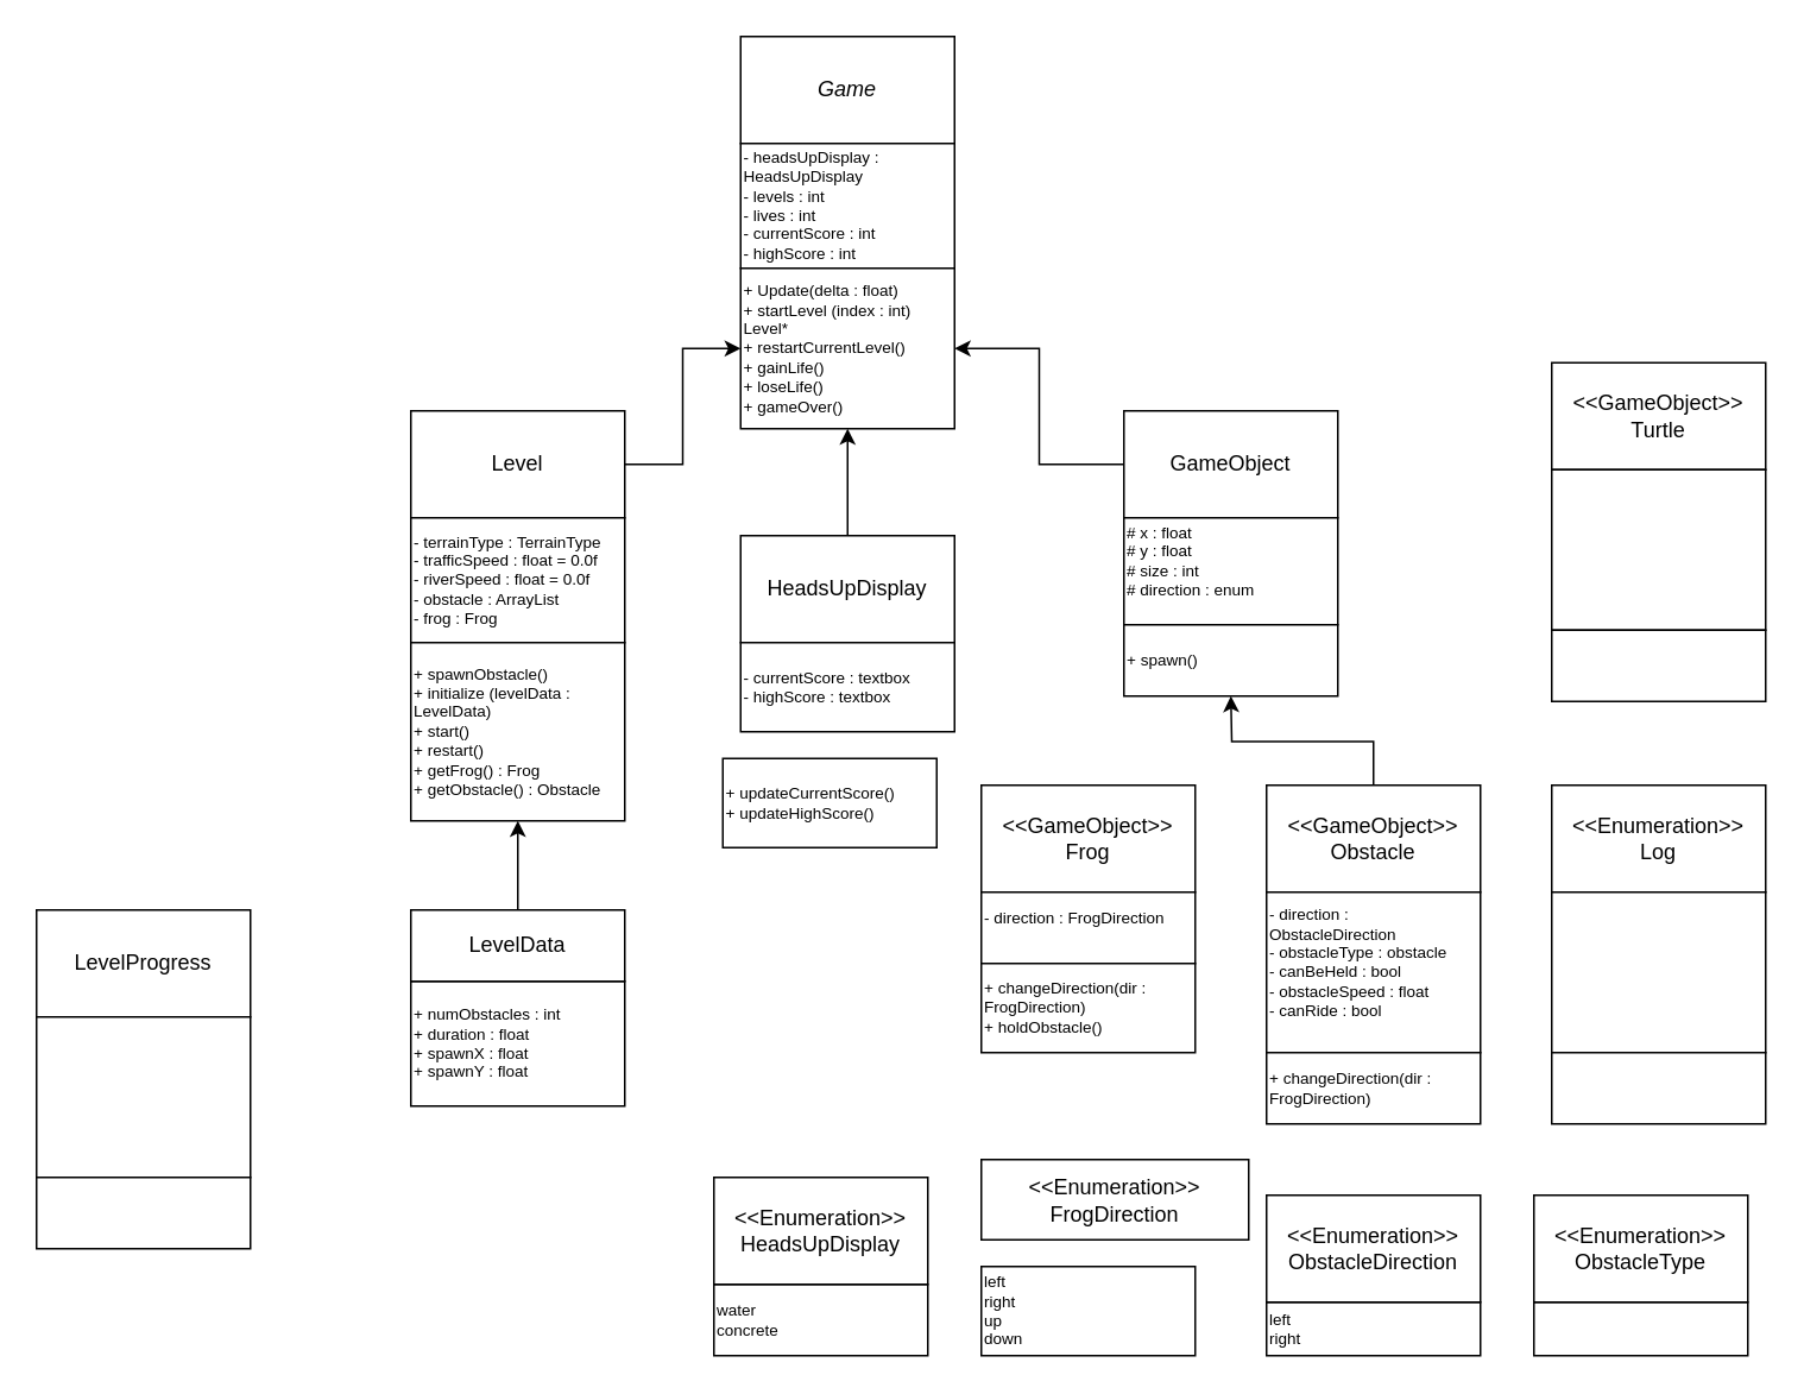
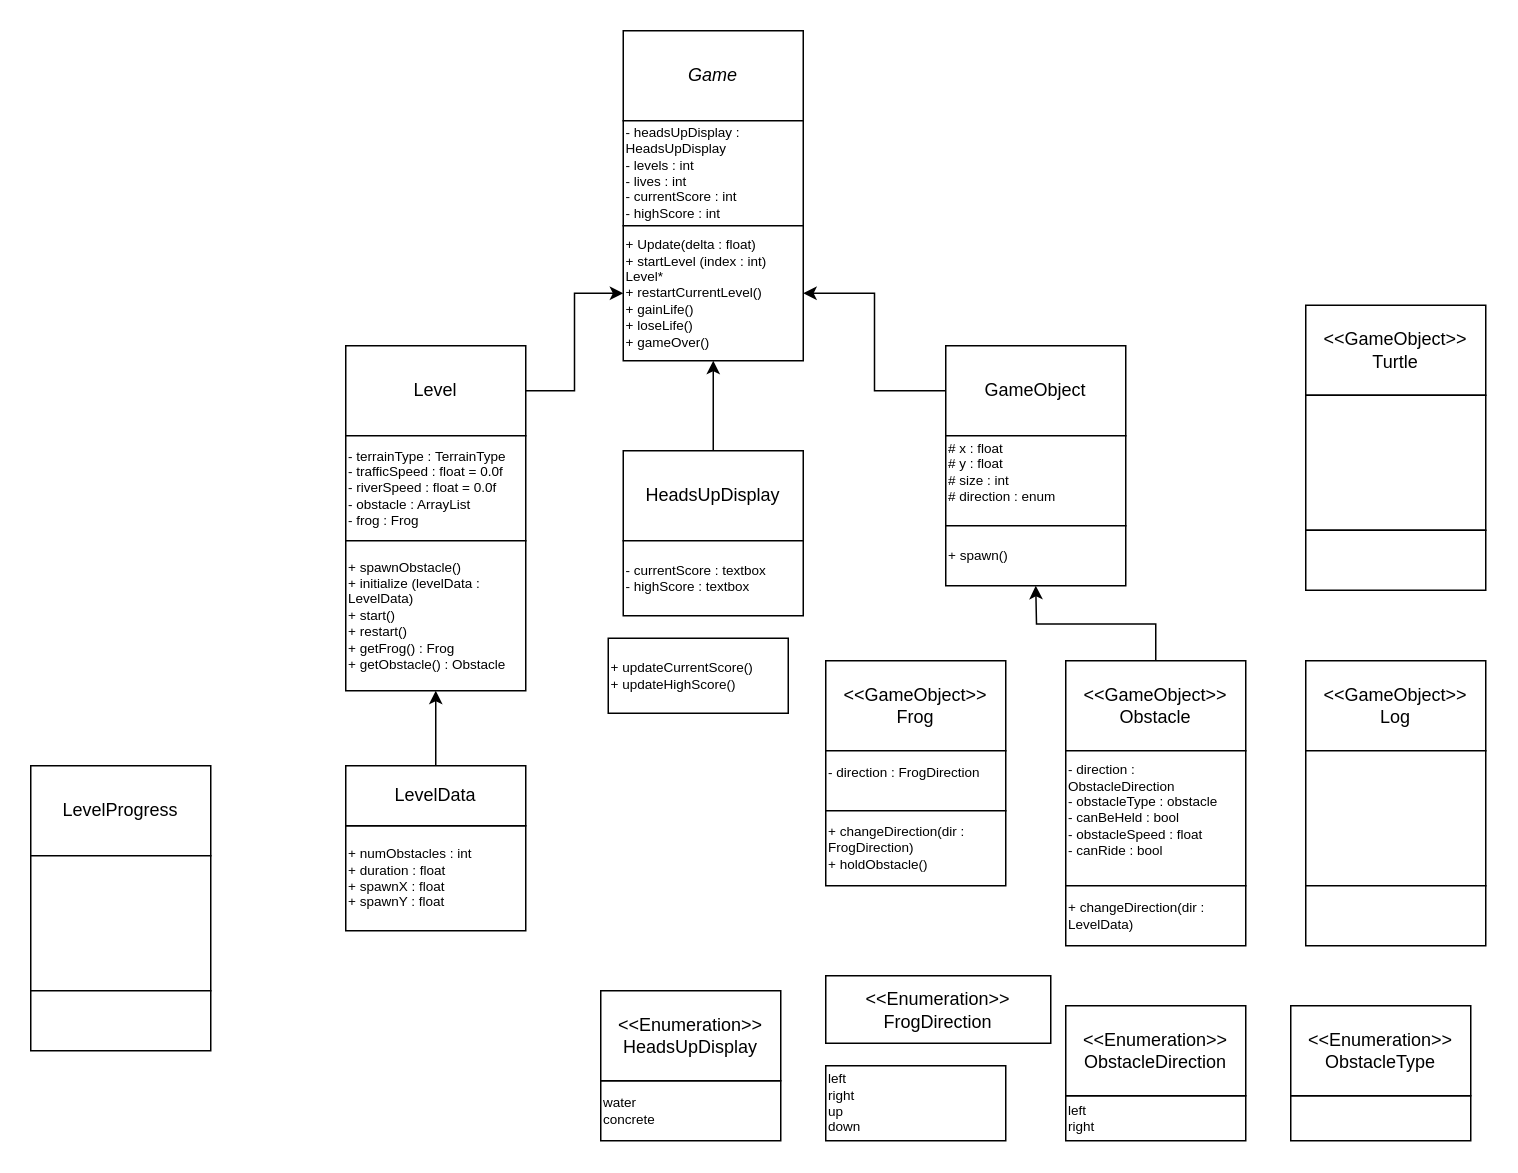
  <mxCell id="0" />
  <mxCell id="1" parent="0" />
  <mxCell id="2" value="&lt;i&gt;Game&lt;/i&gt;" style="rounded=0;whiteSpace=wrap;html=1;" parent="1" vertex="1"><mxGeometry x="415" y="20" width="120" height="60" as="geometry" /></mxCell>
  <mxCell id="3" style="edgeStyle=orthogonalEdgeStyle;rounded=0;orthogonalLoop=1;jettySize=auto;html=1;entryX=0;entryY=0.5;entryDx=0;entryDy=0;" edge="1" parent="1" source="4" target="12"><mxGeometry relative="1" as="geometry" /></mxCell>
  <mxCell id="4" value="Level" style="rounded=0;whiteSpace=wrap;html=1;" parent="1" vertex="1"><mxGeometry x="230" y="230" width="120" height="60" as="geometry" /></mxCell>
  <mxCell id="5" value="&lt;div&gt;&amp;lt;&amp;lt;GameObject&amp;gt;&amp;gt;&lt;/div&gt;Frog" style="rounded=0;whiteSpace=wrap;html=1;" parent="1" vertex="1"><mxGeometry x="550" y="440" width="120" height="60" as="geometry" /></mxCell>
  <mxCell id="6" style="edgeStyle=orthogonalEdgeStyle;rounded=0;orthogonalLoop=1;jettySize=auto;html=1;entryX=0.5;entryY=1;entryDx=0;entryDy=0;" edge="1" parent="1" source="7" target="12"><mxGeometry relative="1" as="geometry" /></mxCell>
  <mxCell id="7" value="HeadsUpDisplay" style="rounded=0;whiteSpace=wrap;html=1;" parent="1" vertex="1"><mxGeometry x="415" y="300" width="120" height="60" as="geometry" /></mxCell>
  <mxCell id="8" value="- headsUpDisplay : HeadsUpDisplay&lt;div style=&quot;font-size: 9px;&quot;&gt;- levels : int&lt;/div&gt;&lt;div style=&quot;font-size: 9px;&quot;&gt;- lives : int&lt;/div&gt;&lt;div style=&quot;font-size: 9px;&quot;&gt;- currentScore : int&lt;div&gt;- highScore : int&lt;/div&gt;&lt;/div&gt;" style="whiteSpace=wrap;html=1;align=left;fontSize=9;" parent="1" vertex="1"><mxGeometry x="415" y="80" width="120" height="70" as="geometry" /></mxCell>
  <mxCell id="9" value="- terrainType :&amp;nbsp;&lt;span style=&quot;text-align: center;&quot;&gt;&lt;font style=&quot;font-size: 9px;&quot;&gt;TerrainType&lt;/font&gt;&lt;/span&gt;&lt;div style=&quot;font-size: 9px;&quot;&gt;- trafficSpeed : float = 0.0f&lt;/div&gt;&lt;div style=&quot;font-size: 9px;&quot;&gt;- riverSpeed : float = 0.0f&lt;/div&gt;&lt;div style=&quot;font-size: 9px;&quot;&gt;- obstacle : ArrayList&lt;/div&gt;&lt;div style=&quot;font-size: 9px;&quot;&gt;- frog : Frog&lt;/div&gt;" style="whiteSpace=wrap;html=1;align=left;fontSize=9;" parent="1" vertex="1"><mxGeometry x="230" y="290" width="120" height="70" as="geometry" /></mxCell>
  <mxCell id="10" value="- direction : FrogDirection&lt;div&gt;&lt;br&gt;&lt;/div&gt;" style="whiteSpace=wrap;html=1;align=left;fontSize=9;" parent="1" vertex="1"><mxGeometry x="550" y="500" width="120" height="40" as="geometry" /></mxCell>
  <mxCell id="11" value="- currentScore : textbox&lt;div style=&quot;font-size: 9px;&quot;&gt;- highScore : textbox&lt;/div&gt;" style="whiteSpace=wrap;html=1;align=left;fontSize=9;" parent="1" vertex="1"><mxGeometry x="415" y="360" width="120" height="50" as="geometry" /></mxCell>
  <mxCell id="12" value="&lt;div style=&quot;font-size: 9px;&quot;&gt;+ Update(delta : float)&lt;/div&gt;&lt;div style=&quot;&quot;&gt;&lt;span style=&quot;&quot;&gt;+ startLevel (index : int) Level*&lt;/span&gt;&lt;div style=&quot;&quot;&gt;+ restartCurrentLevel()&lt;/div&gt;+ gainLife()&lt;/div&gt;&lt;div style=&quot;font-size: 9px;&quot;&gt;+ loseLife()&lt;/div&gt;&lt;div style=&quot;font-size: 9px;&quot;&gt;+ gameOver()&lt;/div&gt;" style="whiteSpace=wrap;html=1;align=left;fontSize=9;" parent="1" vertex="1"><mxGeometry x="415" y="150" width="120" height="90" as="geometry" /></mxCell>
  <mxCell id="13" value="+ spawnObstacle()&lt;div style=&quot;&quot;&gt;&lt;span style=&quot;&quot;&gt;+ initialize (levelData : LevelData)&lt;/span&gt;&lt;div style=&quot;&quot;&gt;+ start()&lt;/div&gt;&lt;div style=&quot;&quot;&gt;+ restart()&lt;/div&gt;&lt;div style=&quot;&quot;&gt;+ getFrog() : Frog&lt;/div&gt;&lt;div style=&quot;&quot;&gt;+ getObstacle() : Obstacle&lt;/div&gt;&lt;/div&gt;" style="whiteSpace=wrap;html=1;align=left;fontSize=9;" parent="1" vertex="1"><mxGeometry x="230" y="360" width="120" height="100" as="geometry" /></mxCell>
  <mxCell id="14" value="left&lt;div style=&quot;font-size: 9px;&quot;&gt;right&lt;/div&gt;&lt;div style=&quot;font-size: 9px;&quot;&gt;up&lt;/div&gt;&lt;div style=&quot;font-size: 9px;&quot;&gt;down&lt;/div&gt;" style="whiteSpace=wrap;html=1;align=left;fontSize=9;" parent="1" vertex="1"><mxGeometry x="550" y="710" width="120" height="50" as="geometry" /></mxCell>
  <mxCell id="15" value="+ updateCurrentScore()&lt;div style=&quot;font-size: 9px;&quot;&gt;+ updateHighScore()&lt;/div&gt;" style="whiteSpace=wrap;html=1;align=left;fontSize=9;" parent="1" vertex="1"><mxGeometry x="405" y="425" width="120" height="50" as="geometry" /></mxCell>
  <mxCell id="16" value="&lt;div&gt;&amp;lt;&amp;lt;Enumeration&amp;gt;&amp;gt;&lt;br&gt;&lt;/div&gt;FrogDirection" style="rounded=0;whiteSpace=wrap;html=1;" parent="1" vertex="1"><mxGeometry x="550" y="650" width="150" height="45" as="geometry" /></mxCell>
  <mxCell id="17" value="+ changeDirection(dir : FrogDirection)&lt;div&gt;+ holdObstacle()&lt;/div&gt;" style="whiteSpace=wrap;html=1;align=left;fontSize=9;" parent="1" vertex="1"><mxGeometry x="550" y="540" width="120" height="50" as="geometry" /></mxCell>
  <mxCell id="18" style="edgeStyle=orthogonalEdgeStyle;rounded=0;orthogonalLoop=1;jettySize=auto;html=1;exitX=0.5;exitY=0;exitDx=0;exitDy=0;" edge="1" parent="1" source="19"><mxGeometry relative="1" as="geometry"><mxPoint x="690" y="390" as="targetPoint" /></mxGeometry></mxCell>
  <mxCell id="19" value="&lt;div&gt;&amp;lt;&amp;lt;GameObject&amp;gt;&amp;gt;&lt;/div&gt;Obstacle" style="rounded=0;whiteSpace=wrap;html=1;" parent="1" vertex="1"><mxGeometry x="710" y="440" width="120" height="60" as="geometry" /></mxCell>
  <mxCell id="20" value="- direction : ObstacleDirection&lt;div&gt;- obstacleType : obstacle&lt;/div&gt;&lt;div&gt;- canBeHeld : bool&lt;/div&gt;&lt;div&gt;- obstacleSpeed : float&lt;/div&gt;&lt;div&gt;- canRide : bool&lt;br&gt;&lt;div&gt;&lt;br&gt;&lt;/div&gt;&lt;/div&gt;" style="whiteSpace=wrap;html=1;align=left;fontSize=9;" parent="1" vertex="1"><mxGeometry x="710" y="500" width="120" height="90" as="geometry" /></mxCell>
- <mxCell id="21" value="+ changeDirection(dir : FrogDirection)" style="whiteSpace=wrap;html=1;align=left;fontSize=9;" parent="1" vertex="1"><mxGeometry x="710" y="590" width="120" height="40" as="geometry" /></mxCell>
+ <mxCell id="21" value="+ changeDirection(dir : LevelData)" style="whiteSpace=wrap;html=1;align=left;fontSize=9;" parent="1" vertex="1"><mxGeometry x="710" y="590" width="120" height="40" as="geometry" /></mxCell>
  <mxCell id="22" style="edgeStyle=orthogonalEdgeStyle;rounded=0;orthogonalLoop=1;jettySize=auto;html=1;entryX=1;entryY=0.5;entryDx=0;entryDy=0;" edge="1" parent="1" source="23" target="12"><mxGeometry relative="1" as="geometry" /></mxCell>
  <mxCell id="23" value="&lt;div&gt;GameObject&lt;/div&gt;" style="rounded=0;whiteSpace=wrap;html=1;" parent="1" vertex="1"><mxGeometry x="630" y="230" width="120" height="60" as="geometry" /></mxCell>
  <mxCell id="24" value="&lt;div style=&quot;font-size: 9px;&quot;&gt;&lt;span style=&quot;font-size: 9px;&quot;&gt;# x : float&lt;/span&gt;&lt;div style=&quot;font-size: 9px;&quot;&gt;# y : float&lt;/div&gt;&lt;div style=&quot;font-size: 9px;&quot;&gt;# size : int&lt;/div&gt;&lt;div style=&quot;font-size: 9px;&quot;&gt;# direction : enum&lt;/div&gt;&lt;div style=&quot;font-size: 9px;&quot;&gt;&lt;br&gt;&lt;/div&gt;&lt;/div&gt;" style="whiteSpace=wrap;html=1;align=left;fontSize=9;" parent="1" vertex="1"><mxGeometry x="630" y="290" width="120" height="60" as="geometry" /></mxCell>
  <mxCell id="25" value="&lt;span style=&quot;font-size: 9px;&quot;&gt;+ spawn()&lt;/span&gt;" style="whiteSpace=wrap;html=1;align=left;fontSize=9;rounded=0;glass=0;" parent="1" vertex="1"><mxGeometry x="630" y="350" width="120" height="40" as="geometry" /></mxCell>
  <mxCell id="26" value="left&lt;div style=&quot;font-size: 9px;&quot;&gt;right&lt;/div&gt;" style="whiteSpace=wrap;html=1;align=left;fontSize=9;" parent="1" vertex="1"><mxGeometry x="710" y="730" width="120" height="30" as="geometry" /></mxCell>
  <mxCell id="27" value="&lt;div&gt;&amp;lt;&amp;lt;Enumeration&amp;gt;&amp;gt;&lt;br&gt;&lt;/div&gt;ObstacleDirection" style="rounded=0;whiteSpace=wrap;html=1;" parent="1" vertex="1"><mxGeometry x="710" y="670" width="120" height="60" as="geometry" /></mxCell>
  <mxCell id="28" value="+ numObstacles : int&lt;div style=&quot;font-size: 9px;&quot;&gt;+ duration : float&lt;/div&gt;&lt;div style=&quot;font-size: 9px;&quot;&gt;+ spawnX : float&lt;/div&gt;&lt;div style=&quot;font-size: 9px;&quot;&gt;+ spawnY : float&lt;/div&gt;" style="rounded=0;whiteSpace=wrap;html=1;align=left;fontSize=9;" parent="1" vertex="1"><mxGeometry x="230" y="550" width="120" height="70" as="geometry" /></mxCell>
  <mxCell id="29" style="edgeStyle=orthogonalEdgeStyle;rounded=0;orthogonalLoop=1;jettySize=auto;html=1;entryX=0.5;entryY=1;entryDx=0;entryDy=0;" edge="1" parent="1" source="30" target="13"><mxGeometry relative="1" as="geometry" /></mxCell>
  <mxCell id="30" value="LevelData" style="rounded=0;whiteSpace=wrap;html=1;" parent="1" vertex="1"><mxGeometry x="230" y="510" width="120" height="40" as="geometry" /></mxCell>
  <mxCell id="31" value="water&lt;div&gt;concrete&lt;/div&gt;" style="whiteSpace=wrap;html=1;align=left;fontSize=9;" vertex="1" parent="1"><mxGeometry x="400" y="720" width="120" height="40" as="geometry" /></mxCell>
  <mxCell id="32" value="&lt;div&gt;&amp;lt;&amp;lt;Enumeration&amp;gt;&amp;gt;&lt;br&gt;&lt;/div&gt;HeadsUpDisplay" style="rounded=0;whiteSpace=wrap;html=1;" vertex="1" parent="1"><mxGeometry x="400" y="660" width="120" height="60" as="geometry" /></mxCell>
- <mxCell id="33" value="&lt;div&gt;&amp;lt;&amp;lt;Enumeration&amp;gt;&amp;gt;&lt;/div&gt;Log" style="rounded=0;whiteSpace=wrap;html=1;" vertex="1" parent="1"><mxGeometry x="870" y="440" width="120" height="60" as="geometry" /></mxCell>
+ <mxCell id="33" value="&lt;div&gt;&amp;lt;&amp;lt;GameObject&amp;gt;&amp;gt;&lt;/div&gt;Log" style="rounded=0;whiteSpace=wrap;html=1;" vertex="1" parent="1"><mxGeometry x="870" y="440" width="120" height="60" as="geometry" /></mxCell>
  <mxCell id="34" value="&lt;div&gt;&lt;div&gt;&lt;br&gt;&lt;/div&gt;&lt;/div&gt;" style="whiteSpace=wrap;html=1;align=left;fontSize=9;" vertex="1" parent="1"><mxGeometry x="870" y="500" width="120" height="90" as="geometry" /></mxCell>
  <mxCell id="35" value="" style="whiteSpace=wrap;html=1;align=left;fontSize=9;" vertex="1" parent="1"><mxGeometry x="870" y="590" width="120" height="40" as="geometry" /></mxCell>
  <mxCell id="36" value="&lt;div&gt;&amp;lt;&amp;lt;GameObject&amp;gt;&amp;gt;&lt;/div&gt;Turtle" style="rounded=0;whiteSpace=wrap;html=1;" vertex="1" parent="1"><mxGeometry x="870" y="203" width="120" height="60" as="geometry" /></mxCell>
  <mxCell id="37" value="&lt;div&gt;&lt;div&gt;&lt;br&gt;&lt;/div&gt;&lt;/div&gt;" style="whiteSpace=wrap;html=1;align=left;fontSize=9;" vertex="1" parent="1"><mxGeometry x="870" y="263" width="120" height="90" as="geometry" /></mxCell>
  <mxCell id="38" value="" style="whiteSpace=wrap;html=1;align=left;fontSize=9;" vertex="1" parent="1"><mxGeometry x="870" y="353" width="120" height="40" as="geometry" /></mxCell>
  <mxCell id="39" value="" style="whiteSpace=wrap;html=1;align=left;fontSize=9;" vertex="1" parent="1"><mxGeometry x="860" y="730" width="120" height="30" as="geometry" /></mxCell>
  <mxCell id="40" value="&lt;div&gt;&amp;lt;&amp;lt;Enumeration&amp;gt;&amp;gt;&lt;br&gt;&lt;/div&gt;ObstacleType" style="rounded=0;whiteSpace=wrap;html=1;" vertex="1" parent="1"><mxGeometry x="860" y="670" width="120" height="60" as="geometry" /></mxCell>
  <mxCell id="41" value="LevelProgress&lt;div&gt;&lt;/div&gt;" style="rounded=0;whiteSpace=wrap;html=1;" vertex="1" parent="1"><mxGeometry x="20" y="510" width="120" height="60" as="geometry" /></mxCell>
  <mxCell id="42" value="&lt;div&gt;&lt;div&gt;&lt;br&gt;&lt;/div&gt;&lt;/div&gt;" style="whiteSpace=wrap;html=1;align=left;fontSize=9;" vertex="1" parent="1"><mxGeometry x="20" y="570" width="120" height="90" as="geometry" /></mxCell>
  <mxCell id="43" value="" style="whiteSpace=wrap;html=1;align=left;fontSize=9;" vertex="1" parent="1"><mxGeometry x="20" y="660" width="120" height="40" as="geometry" /></mxCell>
